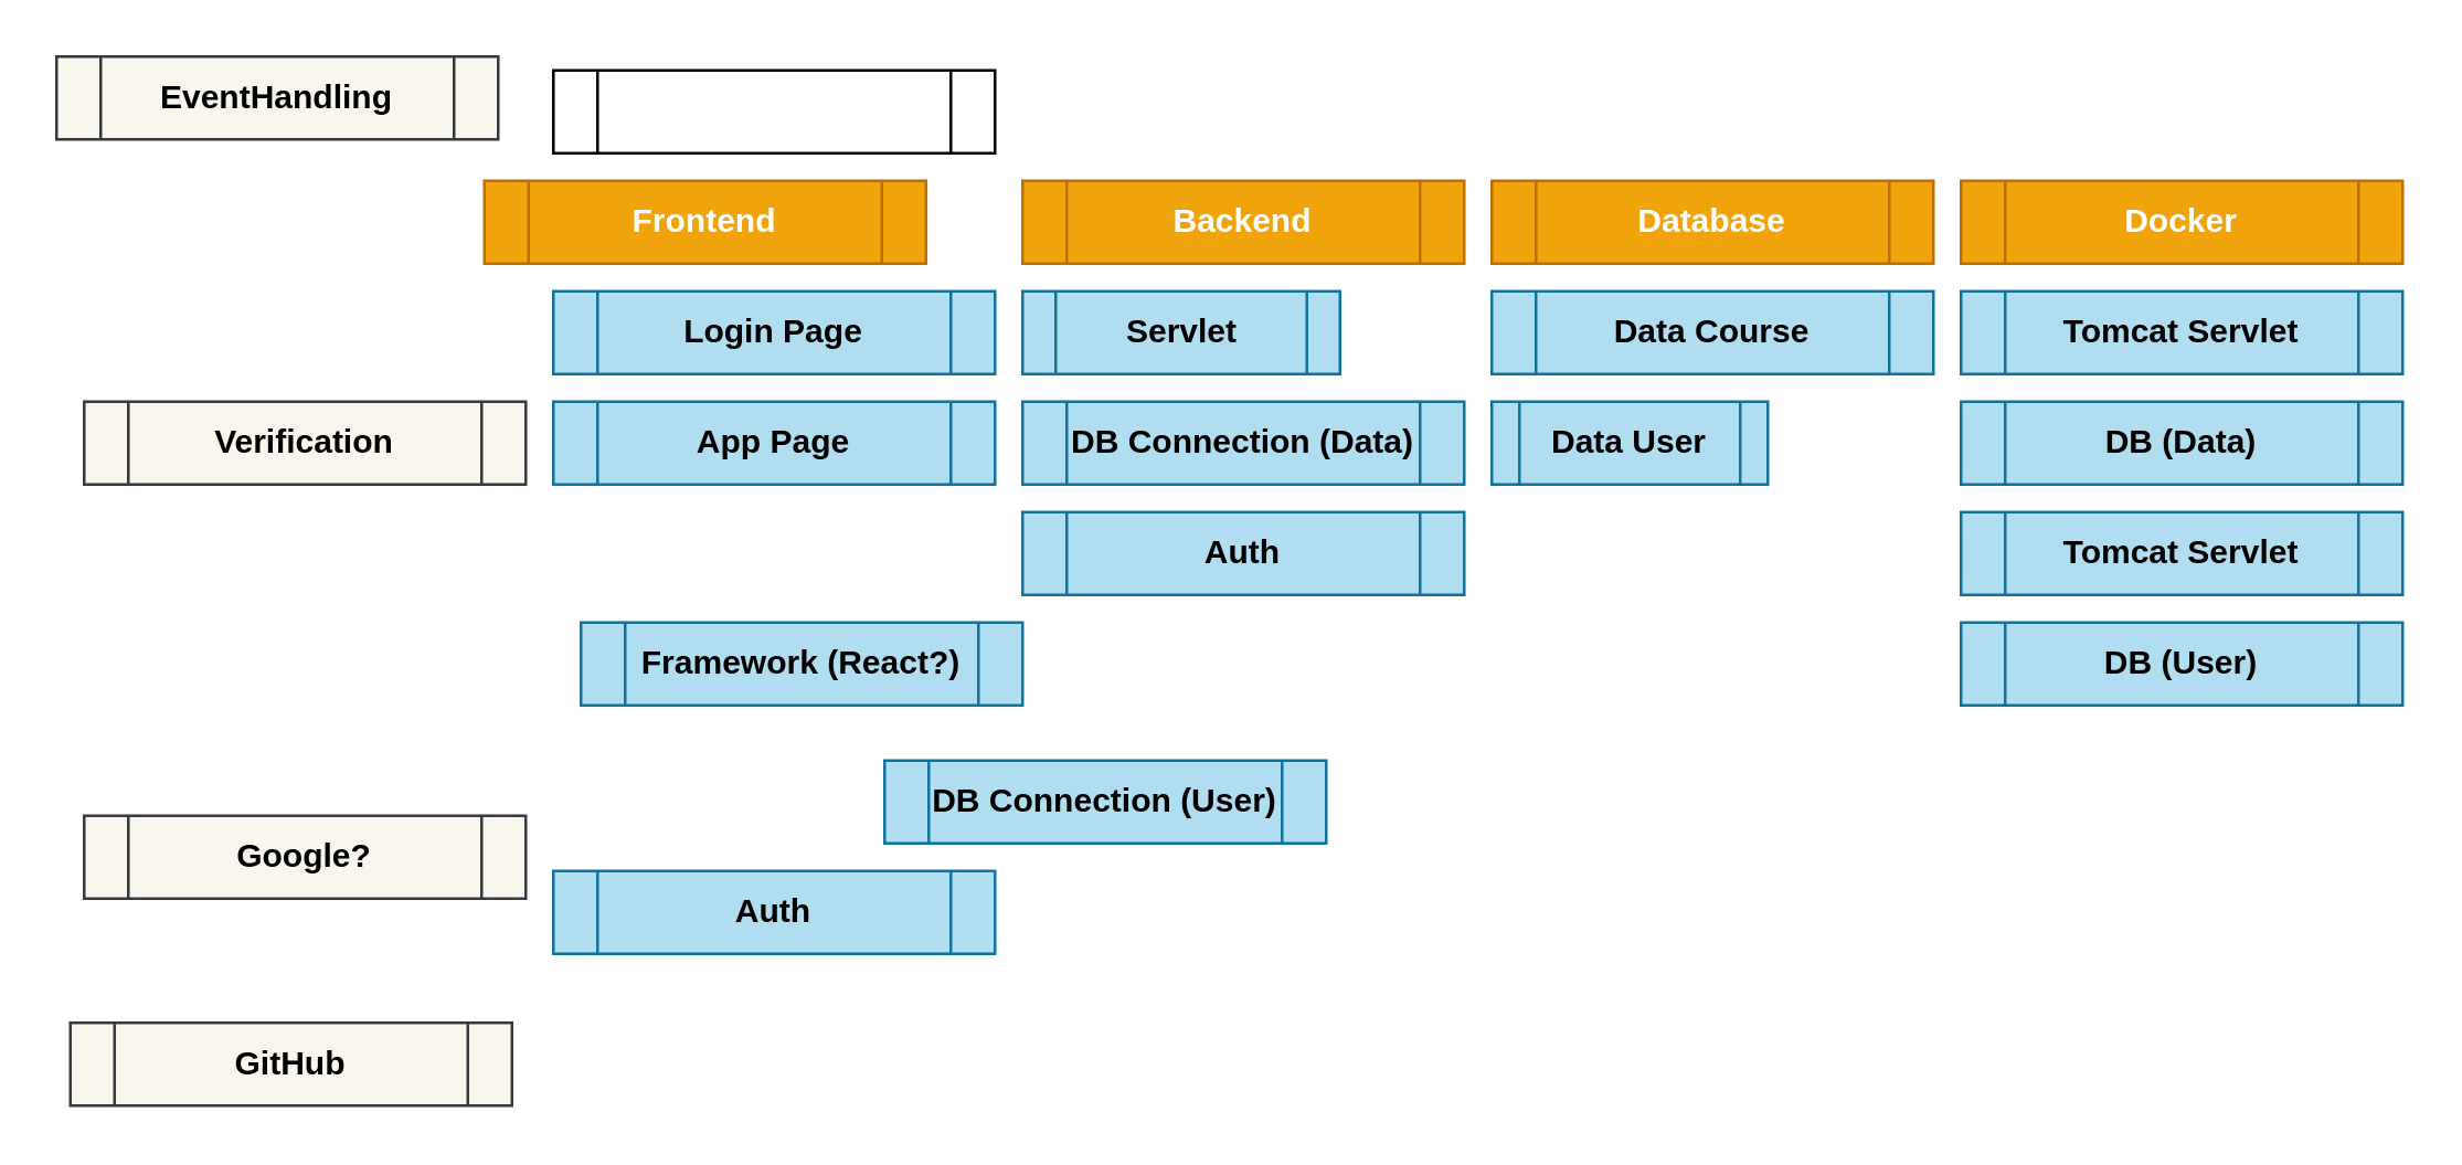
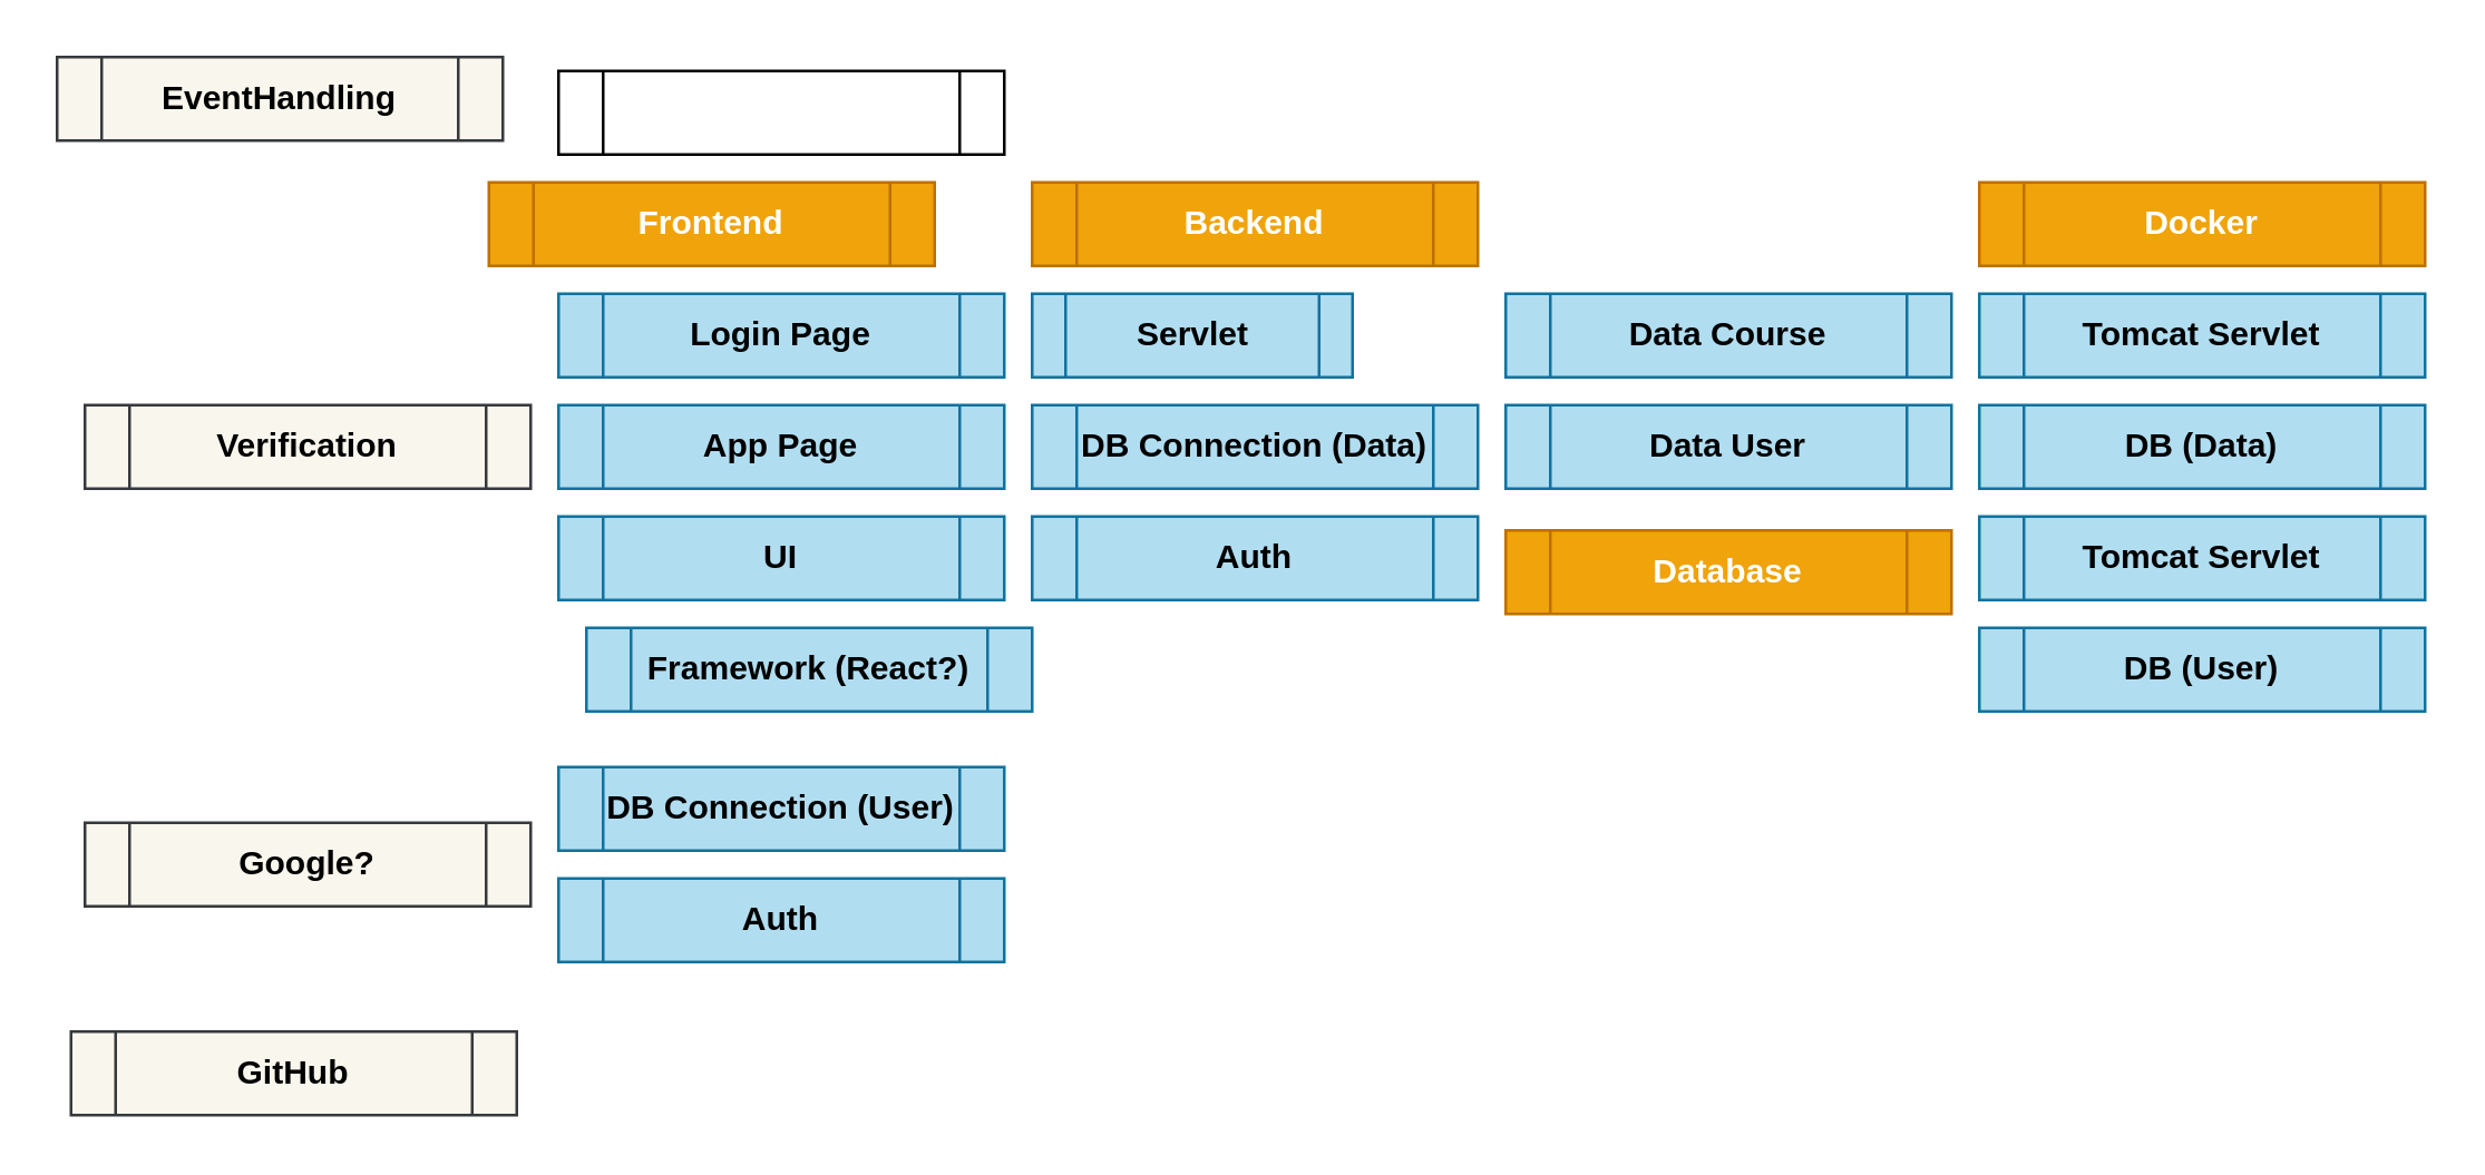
  <mxCell id="0" />
  <mxCell id="1" parent="0" />
  <mxCell id="2" value="&lt;b style=&quot;color: rgb(255 , 255 , 255)&quot;&gt;metachron&lt;/b&gt;&lt;span style=&quot;color: rgb(255 , 255 , 255)&quot;&gt;&amp;nbsp;&lt;/span&gt;&lt;i style=&quot;color: rgb(255 , 255 , 255)&quot;&gt;WebApp&lt;/i&gt;" style="shape=process;whiteSpace=wrap;html=1;backgroundOutline=1;" vertex="1" parent="1"><mxGeometry x="200" y="25" width="160" height="30" as="geometry" /></mxCell>
  <mxCell id="3" value="&lt;b&gt;&lt;font&gt;Frontend&lt;/font&gt;&lt;/b&gt;" style="shape=process;whiteSpace=wrap;html=1;backgroundOutline=1;fillColor=#f0a30a;strokeColor=#BD7000;fontColor=#FFFFFF;" vertex="1" parent="1"><mxGeometry x="175" y="65" width="160" height="30" as="geometry" /></mxCell>
  <mxCell id="4" value="&lt;b&gt;&lt;font&gt;Login Page&lt;/font&gt;&lt;/b&gt;" style="shape=process;whiteSpace=wrap;html=1;backgroundOutline=1;fillColor=#b1ddf0;strokeColor=#10739e;fontColor=#000000;" vertex="1" parent="1"><mxGeometry x="200" y="105" width="160" height="30" as="geometry" /></mxCell>
  <mxCell id="5" value="&lt;b&gt;&lt;font&gt;EventHandling&lt;/font&gt;&lt;/b&gt;" style="shape=process;whiteSpace=wrap;html=1;backgroundOutline=1;fillColor=#f9f7ed;strokeColor=#36393d;fontColor=#000000;" vertex="1" parent="1"><mxGeometry x="20" y="20" width="160" height="30" as="geometry" /></mxCell>
  <mxCell id="6" value="&lt;b&gt;&lt;font&gt;Backend&lt;/font&gt;&lt;/b&gt;" style="shape=process;whiteSpace=wrap;html=1;backgroundOutline=1;fillColor=#f0a30a;strokeColor=#BD7000;fontColor=#FFFFFF;" vertex="1" parent="1"><mxGeometry x="370" y="65" width="160" height="30" as="geometry" /></mxCell>
  <mxCell id="7" value="&lt;b&gt;App Page&lt;/b&gt;" style="shape=process;whiteSpace=wrap;html=1;backgroundOutline=1;fillColor=#b1ddf0;strokeColor=#10739e;fontColor=#000000;" vertex="1" parent="1"><mxGeometry x="200" y="145" width="160" height="30" as="geometry" /></mxCell>
+ <mxCell id="8" value="&lt;b&gt;UI&lt;/b&gt;" style="shape=process;whiteSpace=wrap;html=1;backgroundOutline=1;fillColor=#b1ddf0;strokeColor=#10739e;fontColor=#000000;" vertex="1" parent="1"><mxGeometry x="200" y="185" width="160" height="30" as="geometry" /></mxCell>
  <mxCell id="9" value="&lt;b&gt;&lt;font&gt;Servlet&lt;/font&gt;&lt;/b&gt;" style="shape=process;whiteSpace=wrap;html=1;backgroundOutline=1;fillColor=#b1ddf0;strokeColor=#10739e;fontColor=#000000;" vertex="1" parent="1"><mxGeometry x="370" y="105" width="115" height="30" as="geometry" /></mxCell>
  <mxCell id="10" value="&lt;b&gt;DB Connection (Data)&lt;/b&gt;" style="shape=process;whiteSpace=wrap;html=1;backgroundOutline=1;fillColor=#b1ddf0;strokeColor=#10739e;fontColor=#000000;" vertex="1" parent="1"><mxGeometry x="370" y="145" width="160" height="30" as="geometry" /></mxCell>
  <mxCell id="11" value="&lt;b&gt;Auth&lt;br&gt;&lt;/b&gt;" style="shape=process;whiteSpace=wrap;html=1;backgroundOutline=1;fillColor=#b1ddf0;strokeColor=#10739e;fontColor=#000000;" vertex="1" parent="1"><mxGeometry x="370" y="185" width="160" height="30" as="geometry" /></mxCell>
- <mxCell id="12" value="&lt;b&gt;DB Connection (User)&lt;/b&gt;" style="shape=process;whiteSpace=wrap;html=1;backgroundOutline=1;fillColor=#b1ddf0;strokeColor=#10739e;fontColor=#000000;" vertex="1" parent="1"><mxGeometry x="320" y="275" width="160" height="30" as="geometry" /></mxCell>
+ <mxCell id="12" value="&lt;b&gt;DB Connection (User)&lt;/b&gt;" style="shape=process;whiteSpace=wrap;html=1;backgroundOutline=1;fillColor=#b1ddf0;strokeColor=#10739e;fontColor=#000000;" vertex="1" parent="1"><mxGeometry x="200" y="275" width="160" height="30" as="geometry" /></mxCell>
  <mxCell id="13" value="&lt;b&gt;Auth&lt;/b&gt;" style="shape=process;whiteSpace=wrap;html=1;backgroundOutline=1;fillColor=#b1ddf0;strokeColor=#10739e;fontColor=#000000;" vertex="1" parent="1"><mxGeometry x="200" y="315" width="160" height="30" as="geometry" /></mxCell>
  <mxCell id="14" value="&lt;b&gt;Verification&lt;/b&gt;" style="shape=process;whiteSpace=wrap;html=1;backgroundOutline=1;fillColor=#f9f7ed;strokeColor=#36393d;fontColor=#000000;" vertex="1" parent="1"><mxGeometry x="30" y="145" width="160" height="30" as="geometry" /></mxCell>
  <mxCell id="15" value="&lt;b&gt;Google?&lt;/b&gt;" style="shape=process;whiteSpace=wrap;html=1;backgroundOutline=1;fillColor=#f9f7ed;strokeColor=#36393d;fontColor=#000000;" vertex="1" parent="1"><mxGeometry x="30" y="295" width="160" height="30" as="geometry" /></mxCell>
  <mxCell id="16" value="&lt;b&gt;GitHub&lt;/b&gt;" style="shape=process;whiteSpace=wrap;html=1;backgroundOutline=1;fillColor=#f9f7ed;strokeColor=#36393d;fontColor=#000000;" vertex="1" parent="1"><mxGeometry x="25" y="370" width="160" height="30" as="geometry" /></mxCell>
  <mxCell id="17" value="&lt;b&gt;&lt;font&gt;Docker&lt;/font&gt;&lt;/b&gt;" style="shape=process;whiteSpace=wrap;html=1;backgroundOutline=1;fillColor=#f0a30a;strokeColor=#BD7000;fontColor=#FFFFFF;" vertex="1" parent="1"><mxGeometry x="710" y="65" width="160" height="30" as="geometry" /></mxCell>
  <mxCell id="18" value="&lt;b&gt;&lt;font&gt;Tomcat Servlet&lt;/font&gt;&lt;/b&gt;" style="shape=process;whiteSpace=wrap;html=1;backgroundOutline=1;fillColor=#b1ddf0;strokeColor=#10739e;fontColor=#000000;" vertex="1" parent="1"><mxGeometry x="710" y="105" width="160" height="30" as="geometry" /></mxCell>
  <mxCell id="19" value="&lt;b&gt;&lt;font&gt;DB (Data)&lt;/font&gt;&lt;/b&gt;" style="shape=process;whiteSpace=wrap;html=1;backgroundOutline=1;fillColor=#b1ddf0;strokeColor=#10739e;fontColor=#000000;" vertex="1" parent="1"><mxGeometry x="710" y="145" width="160" height="30" as="geometry" /></mxCell>
  <mxCell id="20" value="&lt;b&gt;&lt;font&gt;DB (User)&lt;/font&gt;&lt;/b&gt;" style="shape=process;whiteSpace=wrap;html=1;backgroundOutline=1;fillColor=#b1ddf0;strokeColor=#10739e;fontColor=#000000;" vertex="1" parent="1"><mxGeometry x="710" y="225" width="160" height="30" as="geometry" /></mxCell>
  <mxCell id="21" value="&lt;b&gt;&lt;font&gt;Tomcat Servlet&lt;/font&gt;&lt;/b&gt;" style="shape=process;whiteSpace=wrap;html=1;backgroundOutline=1;fillColor=#b1ddf0;strokeColor=#10739e;fontColor=#000000;" vertex="1" parent="1"><mxGeometry x="710" y="185" width="160" height="30" as="geometry" /></mxCell>
- <mxCell id="22" value="&lt;b&gt;&lt;font&gt;Database&lt;/font&gt;&lt;/b&gt;" style="shape=process;whiteSpace=wrap;html=1;backgroundOutline=1;fillColor=#f0a30a;strokeColor=#BD7000;fontColor=#FFFFFF;" vertex="1" parent="1"><mxGeometry x="540" y="65" width="160" height="30" as="geometry" /></mxCell>
+ <mxCell id="22" value="&lt;b&gt;&lt;font&gt;Database&lt;/font&gt;&lt;/b&gt;" style="shape=process;whiteSpace=wrap;html=1;backgroundOutline=1;fillColor=#f0a30a;strokeColor=#BD7000;fontColor=#FFFFFF;" vertex="1" parent="1"><mxGeometry x="540" y="190" width="160" height="30" as="geometry" /></mxCell>
  <mxCell id="23" value="&lt;b&gt;&lt;font&gt;Data Course&lt;/font&gt;&lt;/b&gt;" style="shape=process;whiteSpace=wrap;html=1;backgroundOutline=1;fillColor=#b1ddf0;strokeColor=#10739e;fontColor=#000000;" vertex="1" parent="1"><mxGeometry x="540" y="105" width="160" height="30" as="geometry" /></mxCell>
- <mxCell id="24" value="&lt;b&gt;&lt;font&gt;Data User&lt;/font&gt;&lt;/b&gt;" style="shape=process;whiteSpace=wrap;html=1;backgroundOutline=1;fillColor=#b1ddf0;strokeColor=#10739e;fontColor=#000000;" vertex="1" parent="1"><mxGeometry x="540" y="145" width="100" height="30" as="geometry" /></mxCell>
+ <mxCell id="24" value="&lt;b&gt;&lt;font&gt;Data User&lt;/font&gt;&lt;/b&gt;" style="shape=process;whiteSpace=wrap;html=1;backgroundOutline=1;fillColor=#b1ddf0;strokeColor=#10739e;fontColor=#000000;" vertex="1" parent="1"><mxGeometry x="540" y="145" width="160" height="30" as="geometry" /></mxCell>
  <mxCell id="25" value="&lt;b&gt;Framework (React?)&lt;/b&gt;" style="shape=process;whiteSpace=wrap;html=1;backgroundOutline=1;fillColor=#b1ddf0;strokeColor=#10739e;fontColor=#000000;" vertex="1" parent="1"><mxGeometry x="210" y="225" width="160" height="30" as="geometry" /></mxCell>
